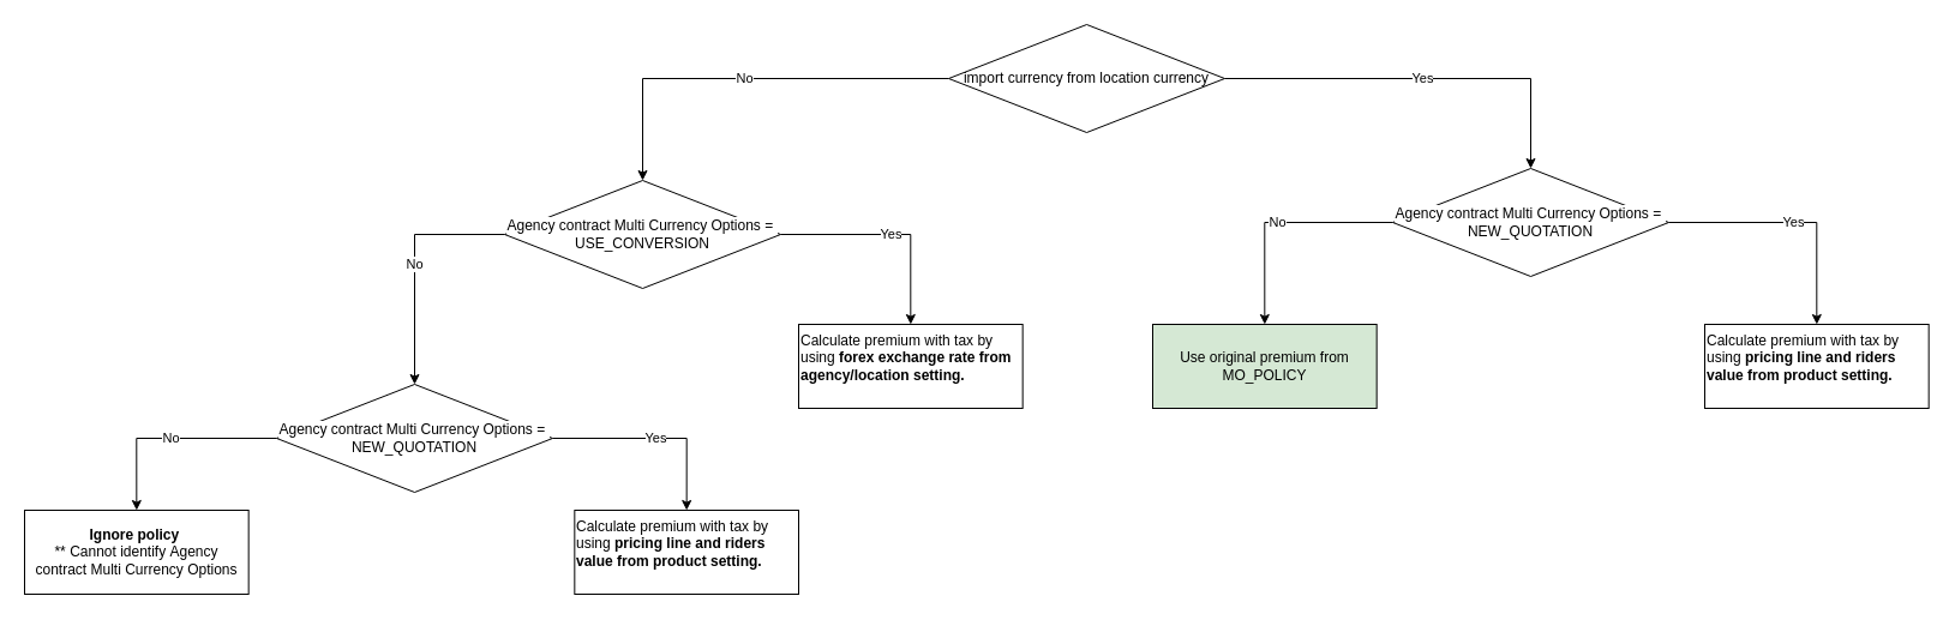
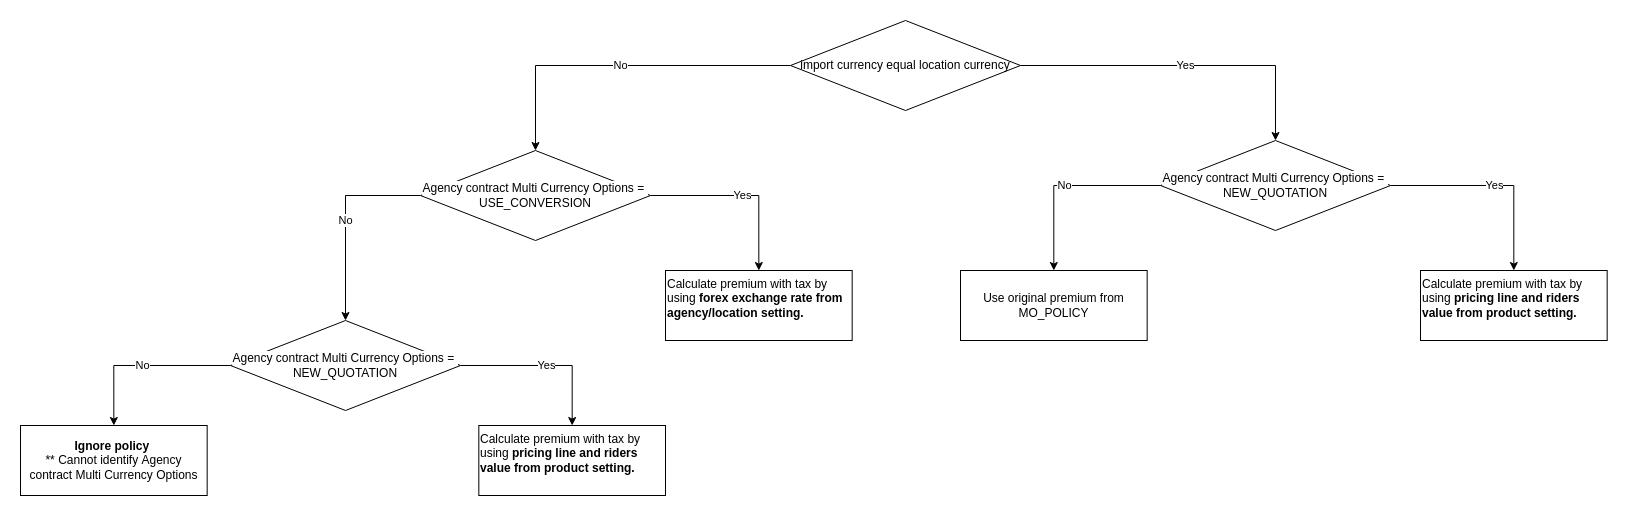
  <mxCell id="0" />
  <mxCell id="1" parent="0" />
  <mxCell id="2" value="No" style="rounded=0;orthogonalLoop=1;jettySize=auto;html=1;entryX=0.5;entryY=0;entryDx=0;entryDy=0;edgeStyle=orthogonalEdgeStyle;exitX=0;exitY=0.5;exitDx=0;exitDy=0;" edge="1" parent="1" source="4" target="7"><mxGeometry relative="1" as="geometry" /></mxCell>
  <mxCell id="3" value="Yes" style="edgeStyle=orthogonalEdgeStyle;rounded=0;orthogonalLoop=1;jettySize=auto;html=1;" edge="1" parent="1" source="4" target="16"><mxGeometry relative="1" as="geometry" /></mxCell>
- <mxCell id="4" value="import currency from location currency" style="rhombus;whiteSpace=wrap;html=1;" vertex="1" parent="1"><mxGeometry x="790" y="20" width="230" height="90" as="geometry" /></mxCell>
+ <mxCell id="4" value="import currency equal location currency" style="rhombus;whiteSpace=wrap;html=1;" vertex="1" parent="1"><mxGeometry x="790" y="20" width="230" height="90" as="geometry" /></mxCell>
  <mxCell id="5" value="No" style="edgeStyle=orthogonalEdgeStyle;rounded=0;orthogonalLoop=1;jettySize=auto;html=1;entryX=0.5;entryY=0;entryDx=0;entryDy=0;exitX=0;exitY=0.5;exitDx=0;exitDy=0;" edge="1" parent="1" source="7" target="10"><mxGeometry relative="1" as="geometry"><Array as="points"><mxPoint x="345" y="195" /></Array></mxGeometry></mxCell>
  <mxCell id="6" value="Yes" style="edgeStyle=orthogonalEdgeStyle;rounded=0;orthogonalLoop=1;jettySize=auto;html=1;entryX=0.5;entryY=0;entryDx=0;entryDy=0;" edge="1" parent="1" source="7" target="11"><mxGeometry relative="1" as="geometry" /></mxCell>
  <mxCell id="7" value="&lt;span style=&quot;background-color: rgb(255 , 255 , 255)&quot;&gt;Agency contract&amp;nbsp;Multi Currency Options =&amp;nbsp;&lt;br&gt;USE_CONVERSION&lt;/span&gt;" style="rhombus;whiteSpace=wrap;html=1;" vertex="1" parent="1"><mxGeometry x="420" y="150" width="230" height="90" as="geometry" /></mxCell>
  <mxCell id="8" value="Yes" style="edgeStyle=orthogonalEdgeStyle;rounded=0;orthogonalLoop=1;jettySize=auto;html=1;entryX=0.5;entryY=0;entryDx=0;entryDy=0;" edge="1" parent="1" source="10" target="12"><mxGeometry relative="1" as="geometry" /></mxCell>
  <mxCell id="9" value="No" style="edgeStyle=orthogonalEdgeStyle;rounded=0;orthogonalLoop=1;jettySize=auto;html=1;entryX=0.5;entryY=0;entryDx=0;entryDy=0;" edge="1" parent="1" source="10" target="13"><mxGeometry relative="1" as="geometry" /></mxCell>
  <mxCell id="10" value="&lt;span style=&quot;background-color: rgb(255 , 255 , 255)&quot;&gt;Agency contract&amp;nbsp;Multi Currency Options&amp;nbsp;=&amp;nbsp;&lt;br&gt;NEW_QUOTATION&lt;/span&gt;" style="rhombus;whiteSpace=wrap;html=1;" vertex="1" parent="1"><mxGeometry x="230" y="320" width="230" height="90" as="geometry" /></mxCell>
  <mxCell id="11" value="Calculate premium with tax by using &lt;b&gt;forex exchange rate from agency/location setting.&lt;/b&gt;" style="rounded=0;whiteSpace=wrap;html=1;align=left;verticalAlign=top;" vertex="1" parent="1"><mxGeometry x="665" y="270" width="186.67" height="70" as="geometry" /></mxCell>
  <mxCell id="12" value="Calculate premium with tax by using &lt;b&gt;pricing line and riders value from product setting.&lt;/b&gt;" style="rounded=0;whiteSpace=wrap;html=1;align=left;verticalAlign=top;" vertex="1" parent="1"><mxGeometry x="478.33" y="425" width="186.67" height="70" as="geometry" /></mxCell>
  <mxCell id="13" value="&lt;b&gt;Ignore policy&lt;/b&gt;&amp;nbsp;&lt;br&gt;** Cannot identify&amp;nbsp;&lt;span style=&quot;background-color: rgb(255 , 255 , 255)&quot;&gt;Agency contract&amp;nbsp;Multi Currency Options&lt;/span&gt;" style="rounded=0;whiteSpace=wrap;html=1;align=center;verticalAlign=middle;" vertex="1" parent="1"><mxGeometry x="20" y="425" width="186.67" height="70" as="geometry" /></mxCell>
  <mxCell id="14" value="No" style="edgeStyle=orthogonalEdgeStyle;rounded=0;orthogonalLoop=1;jettySize=auto;html=1;entryX=0.5;entryY=0;entryDx=0;entryDy=0;" edge="1" parent="1" source="16" target="17"><mxGeometry relative="1" as="geometry" /></mxCell>
  <mxCell id="15" value="Yes" style="edgeStyle=orthogonalEdgeStyle;rounded=0;orthogonalLoop=1;jettySize=auto;html=1;entryX=0.5;entryY=0;entryDx=0;entryDy=0;" edge="1" parent="1" source="16" target="18"><mxGeometry relative="1" as="geometry" /></mxCell>
  <mxCell id="16" value="&lt;span style=&quot;background-color: rgb(255 , 255 , 255)&quot;&gt;Agency contract&amp;nbsp;Multi Currency Options&amp;nbsp;=&amp;nbsp;&lt;br&gt;NEW_QUOTATION&lt;/span&gt;" style="rhombus;whiteSpace=wrap;html=1;" vertex="1" parent="1"><mxGeometry x="1160" y="140" width="230" height="90" as="geometry" /></mxCell>
- <mxCell id="17" value="Use original premium from MO_POLICY" style="rounded=0;whiteSpace=wrap;html=1;align=center;verticalAlign=middle;fillColor=#d5e8d4;" vertex="1" parent="1"><mxGeometry x="960" y="270" width="186.67" height="70" as="geometry" /></mxCell>
+ <mxCell id="17" value="Use original premium from MO_POLICY" style="rounded=0;whiteSpace=wrap;html=1;align=center;verticalAlign=middle;" vertex="1" parent="1"><mxGeometry x="960" y="270" width="186.67" height="70" as="geometry" /></mxCell>
  <mxCell id="18" value="Calculate premium with tax by using &lt;b&gt;pricing line and riders value from product setting.&lt;/b&gt;" style="rounded=0;whiteSpace=wrap;html=1;align=left;verticalAlign=top;" vertex="1" parent="1"><mxGeometry x="1420" y="270" width="186.67" height="70" as="geometry" /></mxCell>
